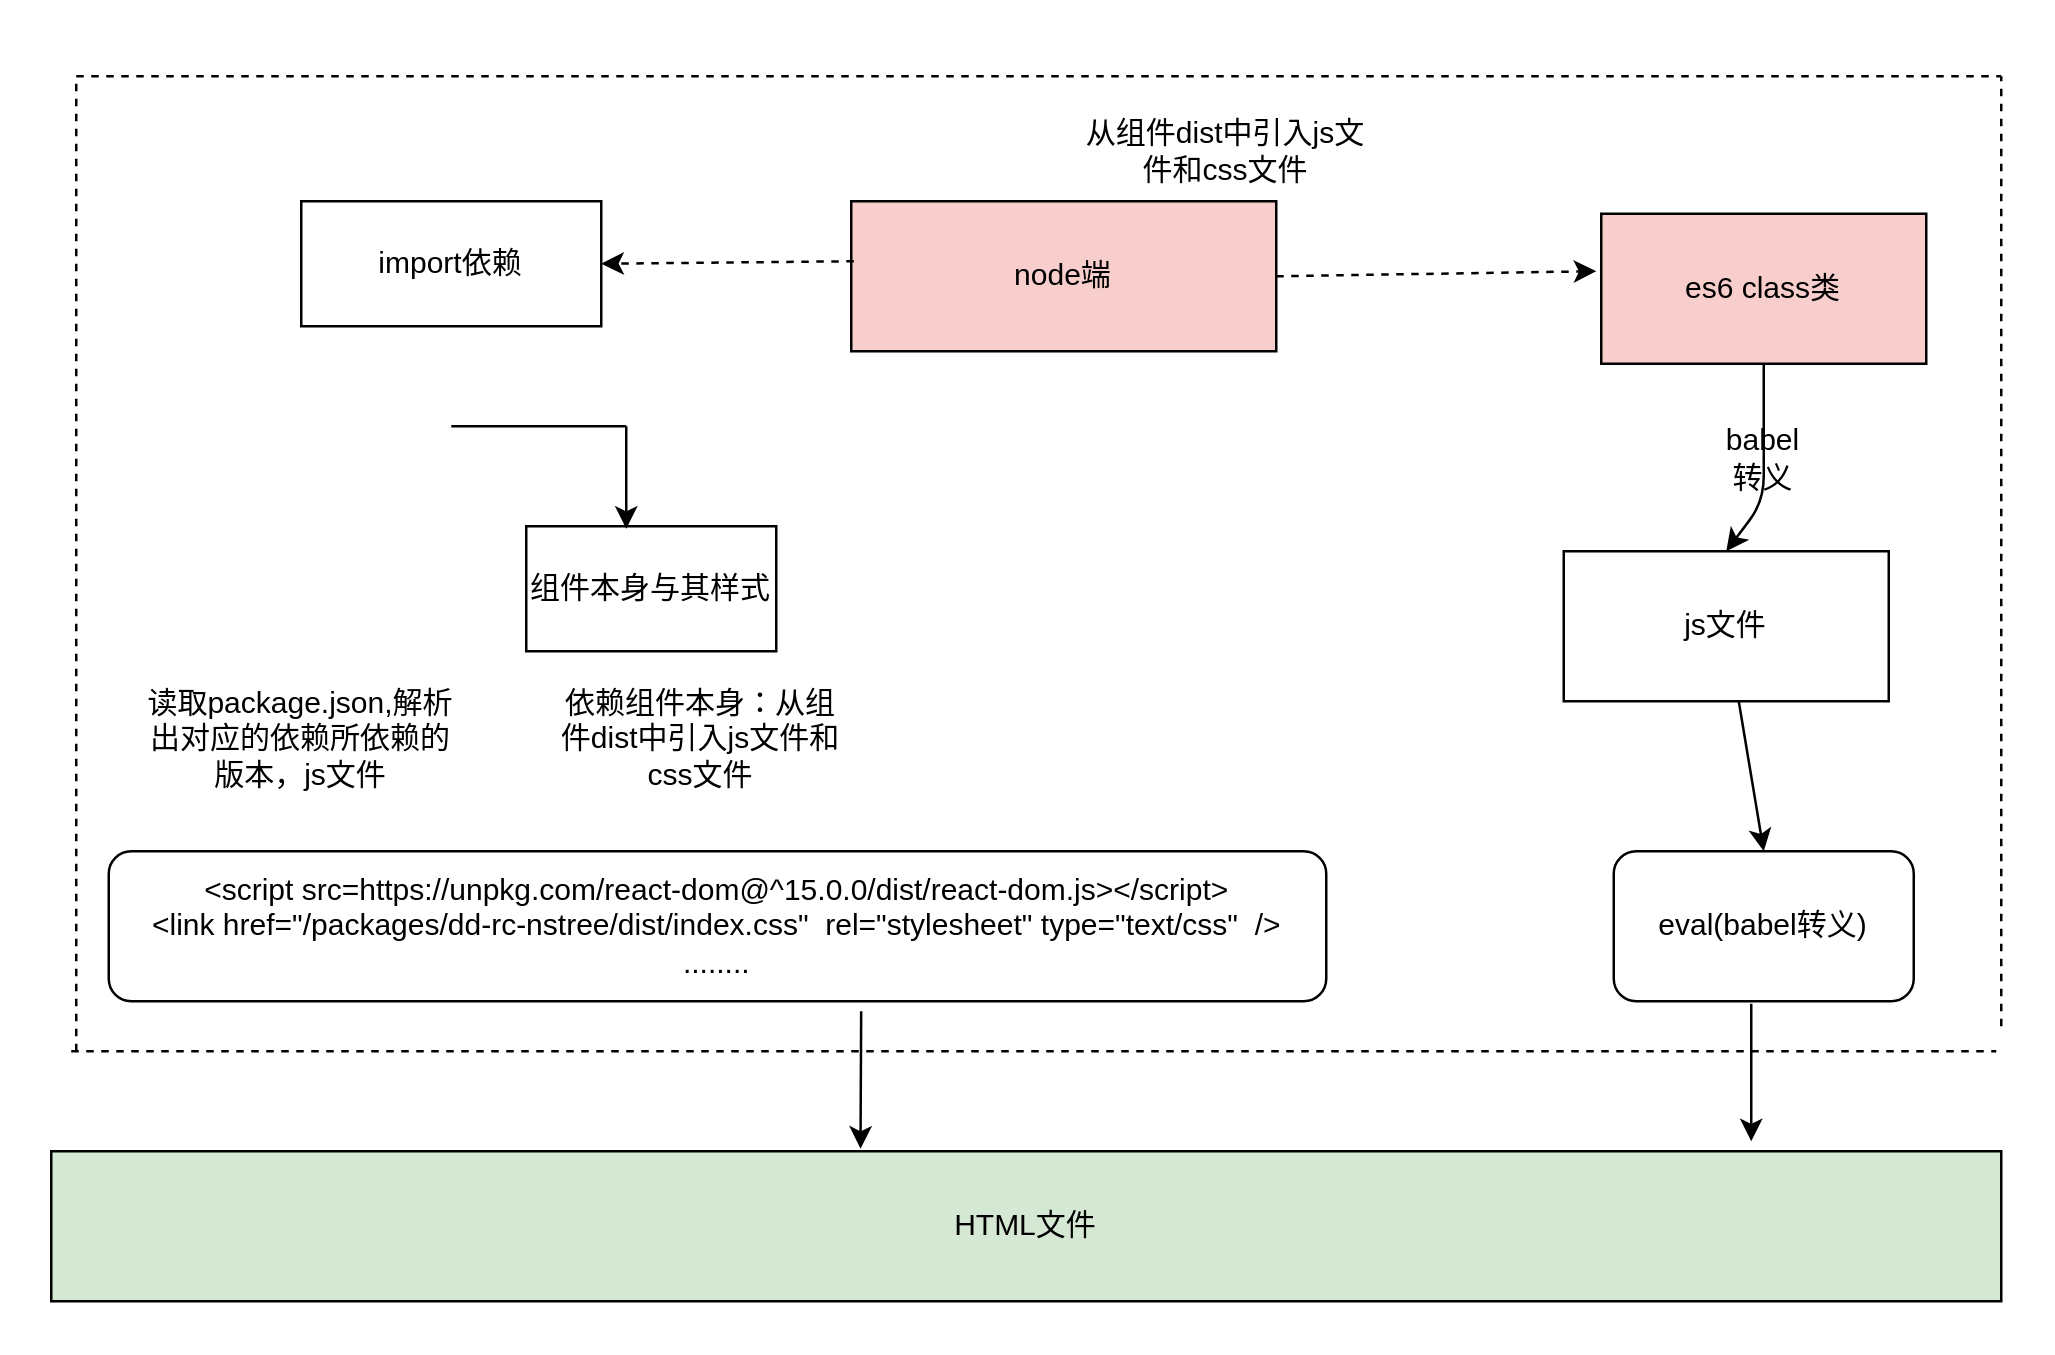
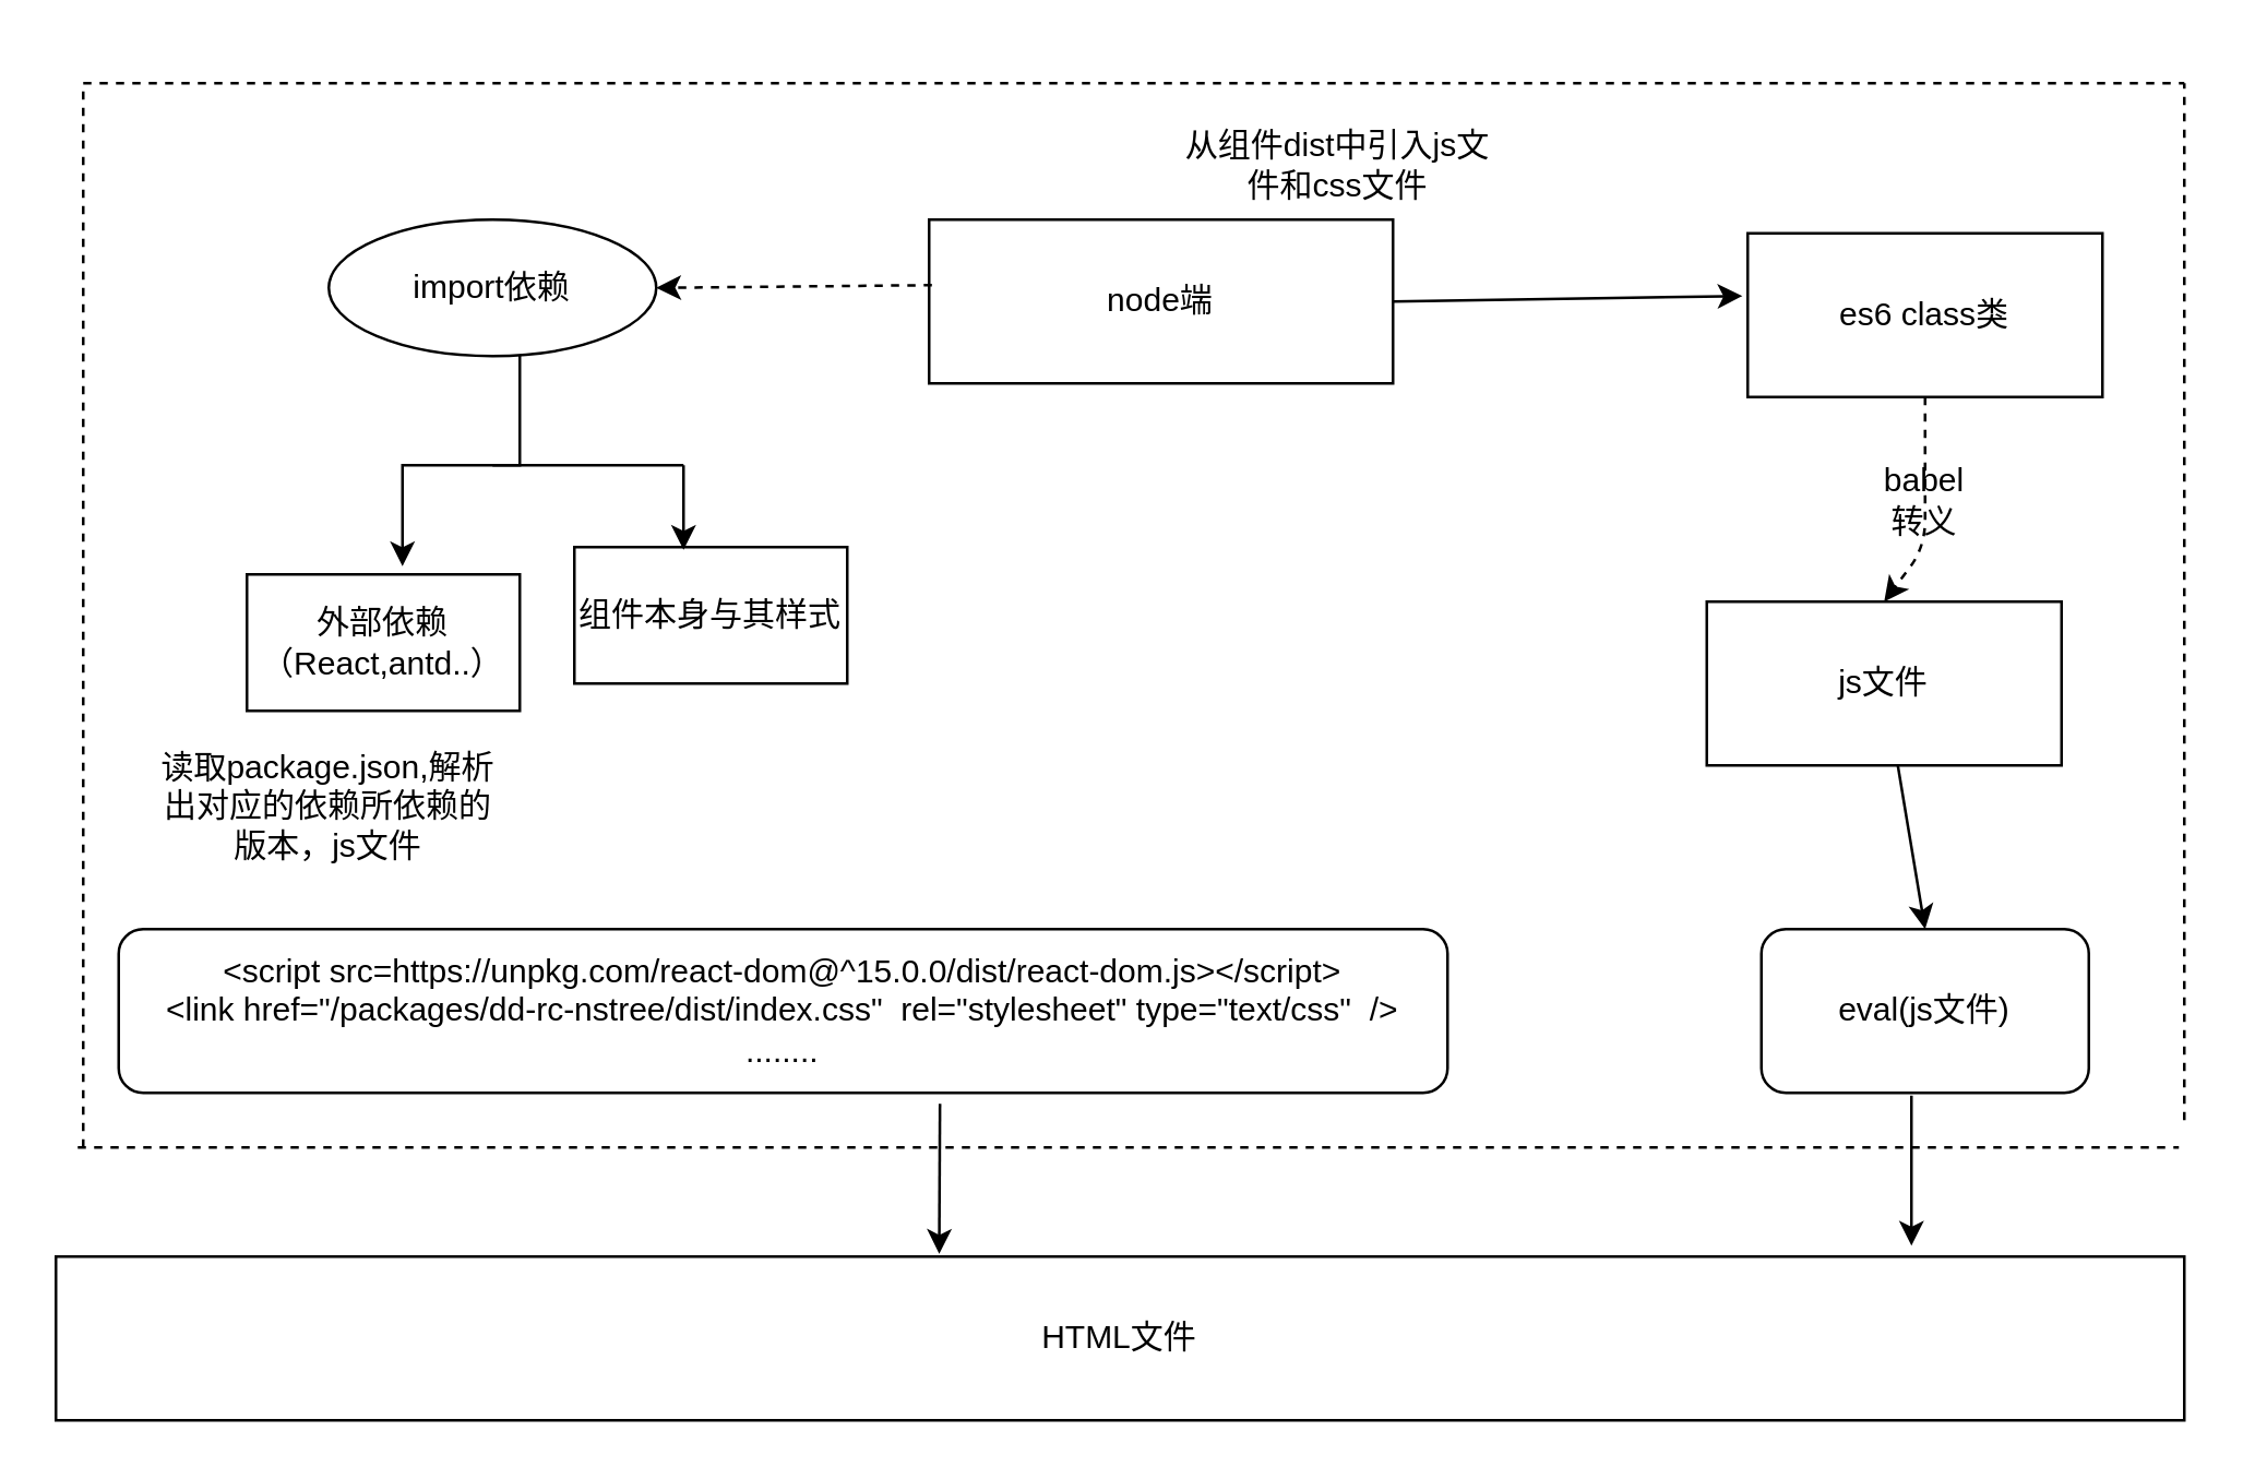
  <mxCell id="0" />
  <mxCell id="1" parent="0" />
- <mxCell id="2" value="node端" style="rounded=0;whiteSpace=wrap;html=1;fillColor=#f8cecc;" vertex="1" parent="1"><mxGeometry x="340" y="80" width="170" height="60" as="geometry" /></mxCell>
+ <mxCell id="2" value="node端" style="rounded=0;whiteSpace=wrap;html=1;" vertex="1" parent="1"><mxGeometry x="340" y="80" width="170" height="60" as="geometry" /></mxCell>
  <mxCell id="3" value="从组件dist中引入js文件和css文件" style="text;html=1;strokeColor=none;fillColor=none;align=center;verticalAlign=middle;whiteSpace=wrap;rounded=0;" vertex="1" parent="1"><mxGeometry x="430" y="20" width="120" height="80" as="geometry" /></mxCell>
- <mxCell id="4" value="es6 class类" style="rounded=0;whiteSpace=wrap;html=1;fillColor=#f8cecc;" vertex="1" parent="1"><mxGeometry x="640" y="85" width="130" height="60" as="geometry" /></mxCell>
- <mxCell id="6" value="import依赖" style="rounded=0;whiteSpace=wrap;html=1;" vertex="1" parent="1"><mxGeometry x="120" y="80" width="120" height="50" as="geometry" /></mxCell>
+ <mxCell id="4" value="es6 class类" style="rounded=0;whiteSpace=wrap;html=1;" vertex="1" parent="1"><mxGeometry x="640" y="85" width="130" height="60" as="geometry" /></mxCell>
+ <mxCell id="5" style="edgeStyle=orthogonalEdgeStyle;rounded=0;orthogonalLoop=1;jettySize=auto;html=1;entryX=0.57;entryY=-0.06;entryDx=0;entryDy=0;entryPerimeter=0;" edge="1" parent="1" source="6" target="10"><mxGeometry relative="1" as="geometry"><Array as="points"><mxPoint x="190" y="170" /><mxPoint x="147" y="170" /></Array></mxGeometry></mxCell>
+ <mxCell id="6" value="import依赖" style="ellipse;whiteSpace=wrap;html=1;" vertex="1" parent="1"><mxGeometry x="120" y="80" width="120" height="50" as="geometry" /></mxCell>
  <mxCell id="7" value="" style="endArrow=classic;html=1;entryX=1;entryY=0.5;entryDx=0;entryDy=0;exitX=0.006;exitY=0.4;exitDx=0;exitDy=0;exitPerimeter=0;dashed=1;" edge="1" parent="1" source="2" target="6"><mxGeometry width="50" height="50" relative="1" as="geometry"><mxPoint x="320" y="115" as="sourcePoint" /><mxPoint x="350" y="210" as="targetPoint" /></mxGeometry></mxCell>
- <mxCell id="8" value="" style="endArrow=classic;html=1;exitX=1;exitY=0.5;exitDx=0;exitDy=0;entryX=-0.015;entryY=0.383;entryDx=0;entryDy=0;entryPerimeter=0;dashed=1;" edge="1" parent="1" source="2" target="4"><mxGeometry width="50" height="50" relative="1" as="geometry"><mxPoint x="120" y="215" as="sourcePoint" /><mxPoint x="170" y="165" as="targetPoint" /></mxGeometry></mxCell>
+ <mxCell id="8" value="" style="endArrow=classic;html=1;exitX=1;exitY=0.5;exitDx=0;exitDy=0;entryX=-0.015;entryY=0.383;entryDx=0;entryDy=0;entryPerimeter=0;" edge="1" parent="1" source="2" target="4"><mxGeometry width="50" height="50" relative="1" as="geometry"><mxPoint x="120" y="215" as="sourcePoint" /><mxPoint x="170" y="165" as="targetPoint" /></mxGeometry></mxCell>
  <mxCell id="9" value="读取package.json,解析出对应的依赖所依赖的版本，js文件" style="text;html=1;strokeColor=none;fillColor=none;align=center;verticalAlign=middle;whiteSpace=wrap;rounded=0;" vertex="1" parent="1"><mxGeometry x="55" y="280" width="130" height="30" as="geometry" /></mxCell>
+ <mxCell id="10" value="外部依赖（React,antd..）" style="rounded=0;whiteSpace=wrap;html=1;" vertex="1" parent="1"><mxGeometry x="90" y="210" width="100" height="50" as="geometry" /></mxCell>
  <mxCell id="11" value="js文件" style="rounded=0;whiteSpace=wrap;html=1;" vertex="1" parent="1"><mxGeometry x="625" y="220" width="130" height="60" as="geometry" /></mxCell>
- <mxCell id="12" value="" style="endArrow=classic;html=1;entryX=0.5;entryY=0;entryDx=0;entryDy=0;" edge="1" parent="1" source="4" target="11"><mxGeometry width="50" height="50" relative="1" as="geometry"><mxPoint x="690" y="200" as="sourcePoint" /><mxPoint x="740" y="150" as="targetPoint" /><Array as="points"><mxPoint x="705" y="200" /></Array></mxGeometry></mxCell>
+ <mxCell id="12" value="" style="endArrow=classic;html=1;entryX=0.5;entryY=0;entryDx=0;entryDy=0;dashed=1;" edge="1" parent="1" source="4" target="11"><mxGeometry width="50" height="50" relative="1" as="geometry"><mxPoint x="690" y="200" as="sourcePoint" /><mxPoint x="740" y="150" as="targetPoint" /><Array as="points"><mxPoint x="705" y="200" /></Array></mxGeometry></mxCell>
  <mxCell id="13" value="babel转义" style="text;html=1;strokeColor=none;fillColor=none;align=center;verticalAlign=middle;whiteSpace=wrap;rounded=0;" vertex="1" parent="1"><mxGeometry x="685" y="173" width="40" height="20" as="geometry" /></mxCell>
- <mxCell id="14" value="组件本身与其样式" style="rounded=0;whiteSpace=wrap;html=1;" vertex="1" parent="1"><mxGeometry x="210" y="210" width="100" height="50" as="geometry" /></mxCell>
- <mxCell id="15" value="依赖组件本身：从组件dist中引入js文件和css文件" style="text;html=1;strokeColor=none;fillColor=none;align=center;verticalAlign=middle;whiteSpace=wrap;rounded=0;" vertex="1" parent="1"><mxGeometry x="220" y="270" width="120" height="50" as="geometry" /></mxCell>
+ <mxCell id="14" value="组件本身与其样式" style="rounded=0;whiteSpace=wrap;html=1;" vertex="1" parent="1"><mxGeometry x="210" y="200" width="100" height="50" as="geometry" /></mxCell>
  <mxCell id="16" value="&amp;lt;script src=https://unpkg.com/react-dom@^15.0.0/dist/react-dom.js&amp;gt;&amp;lt;/script&amp;gt;&lt;br&gt;&amp;lt;link href=&quot;/packages/dd-rc-nstree/dist/index.css&quot;&amp;nbsp;&amp;nbsp;rel=&quot;stylesheet&quot; type=&quot;text/css&quot;&amp;nbsp; /&amp;gt;&lt;br&gt;........" style="rounded=1;whiteSpace=wrap;html=1;" vertex="1" parent="1"><mxGeometry x="43" y="340" width="487" height="60" as="geometry" /></mxCell>
- <mxCell id="17" value="eval(babel转义)" style="rounded=1;whiteSpace=wrap;html=1;" vertex="1" parent="1"><mxGeometry x="645" y="340" width="120" height="60" as="geometry" /></mxCell>
- <mxCell id="18" value="HTML文件" style="rounded=0;whiteSpace=wrap;html=1;fillColor=#d5e8d4;" vertex="1" parent="1"><mxGeometry x="20" y="460" width="780" height="60" as="geometry" /></mxCell>
+ <mxCell id="17" value="eval(js文件)" style="rounded=1;whiteSpace=wrap;html=1;" vertex="1" parent="1"><mxGeometry x="645" y="340" width="120" height="60" as="geometry" /></mxCell>
+ <mxCell id="18" value="HTML文件" style="rounded=0;whiteSpace=wrap;html=1;" vertex="1" parent="1"><mxGeometry x="20" y="460" width="780" height="60" as="geometry" /></mxCell>
  <mxCell id="19" value="" style="endArrow=none;dashed=1;html=1;" edge="1" parent="1"><mxGeometry width="50" height="50" relative="1" as="geometry"><mxPoint x="30" y="420" as="sourcePoint" /><mxPoint x="30" y="30" as="targetPoint" /></mxGeometry></mxCell>
  <mxCell id="20" value="" style="endArrow=none;dashed=1;html=1;" edge="1" parent="1"><mxGeometry width="50" height="50" relative="1" as="geometry"><mxPoint x="30" y="30" as="sourcePoint" /><mxPoint x="800" y="30" as="targetPoint" /></mxGeometry></mxCell>
  <mxCell id="21" value="" style="endArrow=none;dashed=1;html=1;" edge="1" parent="1"><mxGeometry width="50" height="50" relative="1" as="geometry"><mxPoint x="800" y="410" as="sourcePoint" /><mxPoint x="800" y="30" as="targetPoint" /></mxGeometry></mxCell>
  <mxCell id="22" value="" style="endArrow=none;dashed=1;html=1;" edge="1" parent="1"><mxGeometry width="50" height="50" relative="1" as="geometry"><mxPoint x="28" y="420" as="sourcePoint" /><mxPoint x="798" y="420" as="targetPoint" /></mxGeometry></mxCell>
  <mxCell id="23" value="" style="endArrow=none;html=1;" edge="1" parent="1"><mxGeometry width="50" height="50" relative="1" as="geometry"><mxPoint x="180" y="170" as="sourcePoint" /><mxPoint x="250" y="170" as="targetPoint" /></mxGeometry></mxCell>
  <mxCell id="24" value="" style="endArrow=classic;html=1;entryX=0.4;entryY=0.02;entryDx=0;entryDy=0;entryPerimeter=0;" edge="1" parent="1" target="14"><mxGeometry width="50" height="50" relative="1" as="geometry"><mxPoint x="250" y="170" as="sourcePoint" /><mxPoint x="260" y="175" as="targetPoint" /></mxGeometry></mxCell>
  <mxCell id="25" value="" style="endArrow=classic;html=1;entryX=0.415;entryY=-0.017;entryDx=0;entryDy=0;entryPerimeter=0;exitX=0.618;exitY=1.067;exitDx=0;exitDy=0;exitPerimeter=0;" edge="1" parent="1" source="16" target="18"><mxGeometry width="50" height="50" relative="1" as="geometry"><mxPoint x="300" y="450" as="sourcePoint" /><mxPoint x="350" y="400" as="targetPoint" /></mxGeometry></mxCell>
  <mxCell id="26" value="" style="endArrow=classic;html=1;" edge="1" parent="1"><mxGeometry width="50" height="50" relative="1" as="geometry"><mxPoint x="700" y="401" as="sourcePoint" /><mxPoint x="700" y="456" as="targetPoint" /></mxGeometry></mxCell>
  <mxCell id="27" value="" style="endArrow=classic;html=1;" edge="1" parent="1" source="11"><mxGeometry width="50" height="50" relative="1" as="geometry"><mxPoint x="705" y="330" as="sourcePoint" /><mxPoint x="705" y="340" as="targetPoint" /></mxGeometry></mxCell>
